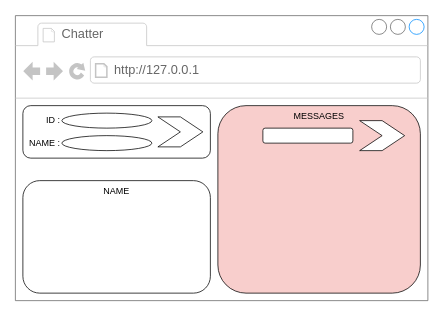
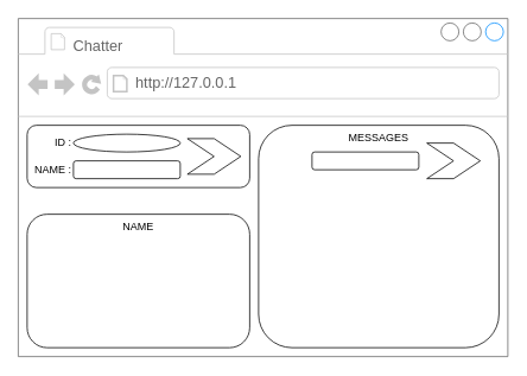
  <mxCell id="0" />
  <mxCell id="1" parent="0" />
  <mxCell id="2" value="" style="strokeWidth=1;shadow=0;dashed=0;align=center;html=1;shape=mxgraph.mockup.containers.browserWindow;rSize=0;strokeColor=#666666;strokeColor2=#008cff;strokeColor3=#c4c4c4;mainText=,;recursiveResize=0;" parent="1" vertex="1"><mxGeometry x="20" y="20" width="550" height="380" as="geometry" /></mxCell>
- <mxCell id="3" value="Chatter" style="strokeWidth=1;shadow=0;dashed=0;align=center;html=1;shape=mxgraph.mockup.containers.anchor;fontSize=17;fontColor=#666666;align=left;whiteSpace=wrap;" parent="2" vertex="1"><mxGeometry x="60" y="12" width="110" height="26" as="geometry" /></mxCell>
+ <mxCell id="3" value="Chatter" style="strokeWidth=1;shadow=0;dashed=0;align=center;html=1;shape=mxgraph.mockup.containers.anchor;fontSize=17;fontColor=#666666;align=left;whiteSpace=wrap;" parent="2" vertex="1"><mxGeometry x="60" y="12" width="110" height="40" as="geometry" /></mxCell>
  <mxCell id="4" value="http://127.0.0.1" style="strokeWidth=1;shadow=0;dashed=0;align=center;html=1;shape=mxgraph.mockup.containers.anchor;rSize=0;fontSize=17;fontColor=#666666;align=left;" parent="2" vertex="1"><mxGeometry x="130" y="60" width="250" height="26" as="geometry" /></mxCell>
  <mxCell id="5" value="" style="rounded=1;whiteSpace=wrap;html=1;" parent="2" vertex="1"><mxGeometry x="10" y="120" width="250" height="70" as="geometry" /></mxCell>
- <mxCell id="6" value="MESSAGES" style="rounded=1;whiteSpace=wrap;html=1;verticalAlign=top;fillColor=#f8cecc;" parent="2" vertex="1"><mxGeometry x="270" y="120" width="270" height="250" as="geometry" /></mxCell>
+ <mxCell id="6" value="MESSAGES" style="rounded=1;whiteSpace=wrap;html=1;verticalAlign=top;" parent="2" vertex="1"><mxGeometry x="270" y="120" width="270" height="250" as="geometry" /></mxCell>
  <mxCell id="7" value="ID :" style="ellipse;whiteSpace=wrap;html=1;labelPosition=left;verticalLabelPosition=middle;align=right;verticalAlign=middle;" parent="2" vertex="1"><mxGeometry x="62" y="130" width="120" height="20" as="geometry" /></mxCell>
- <mxCell id="8" value="NAME :" style="ellipse;whiteSpace=wrap;html=1;labelPosition=left;verticalLabelPosition=middle;align=right;verticalAlign=middle;" parent="2" vertex="1"><mxGeometry x="62" y="160" width="120" height="20" as="geometry" /></mxCell>
+ <mxCell id="8" value="NAME :" style="rounded=1;whiteSpace=wrap;html=1;labelPosition=left;verticalLabelPosition=middle;align=right;verticalAlign=middle;" parent="2" vertex="1"><mxGeometry x="62" y="160" width="120" height="20" as="geometry" /></mxCell>
  <mxCell id="9" value="NAME" style="rounded=1;whiteSpace=wrap;html=1;verticalAlign=top;" parent="2" vertex="1"><mxGeometry x="10" y="220" width="250" height="150" as="geometry" /></mxCell>
  <mxCell id="10" value="" style="html=1;shadow=0;dashed=0;align=center;verticalAlign=middle;shape=mxgraph.arrows2.arrow;dy=0;dx=30;notch=30;" parent="2" vertex="1"><mxGeometry x="190" y="135" width="60" height="40" as="geometry" /></mxCell>
  <mxCell id="11" value="" style="rounded=1;whiteSpace=wrap;html=1;labelPosition=left;verticalLabelPosition=middle;align=right;verticalAlign=middle;" vertex="1" parent="2"><mxGeometry x="330" y="150" width="120" height="20" as="geometry" /></mxCell>
  <mxCell id="12" value="" style="html=1;shadow=0;dashed=0;align=center;verticalAlign=middle;shape=mxgraph.arrows2.arrow;dy=0;dx=30;notch=30;" vertex="1" parent="2"><mxGeometry x="459" y="140" width="60" height="40" as="geometry" /></mxCell>
